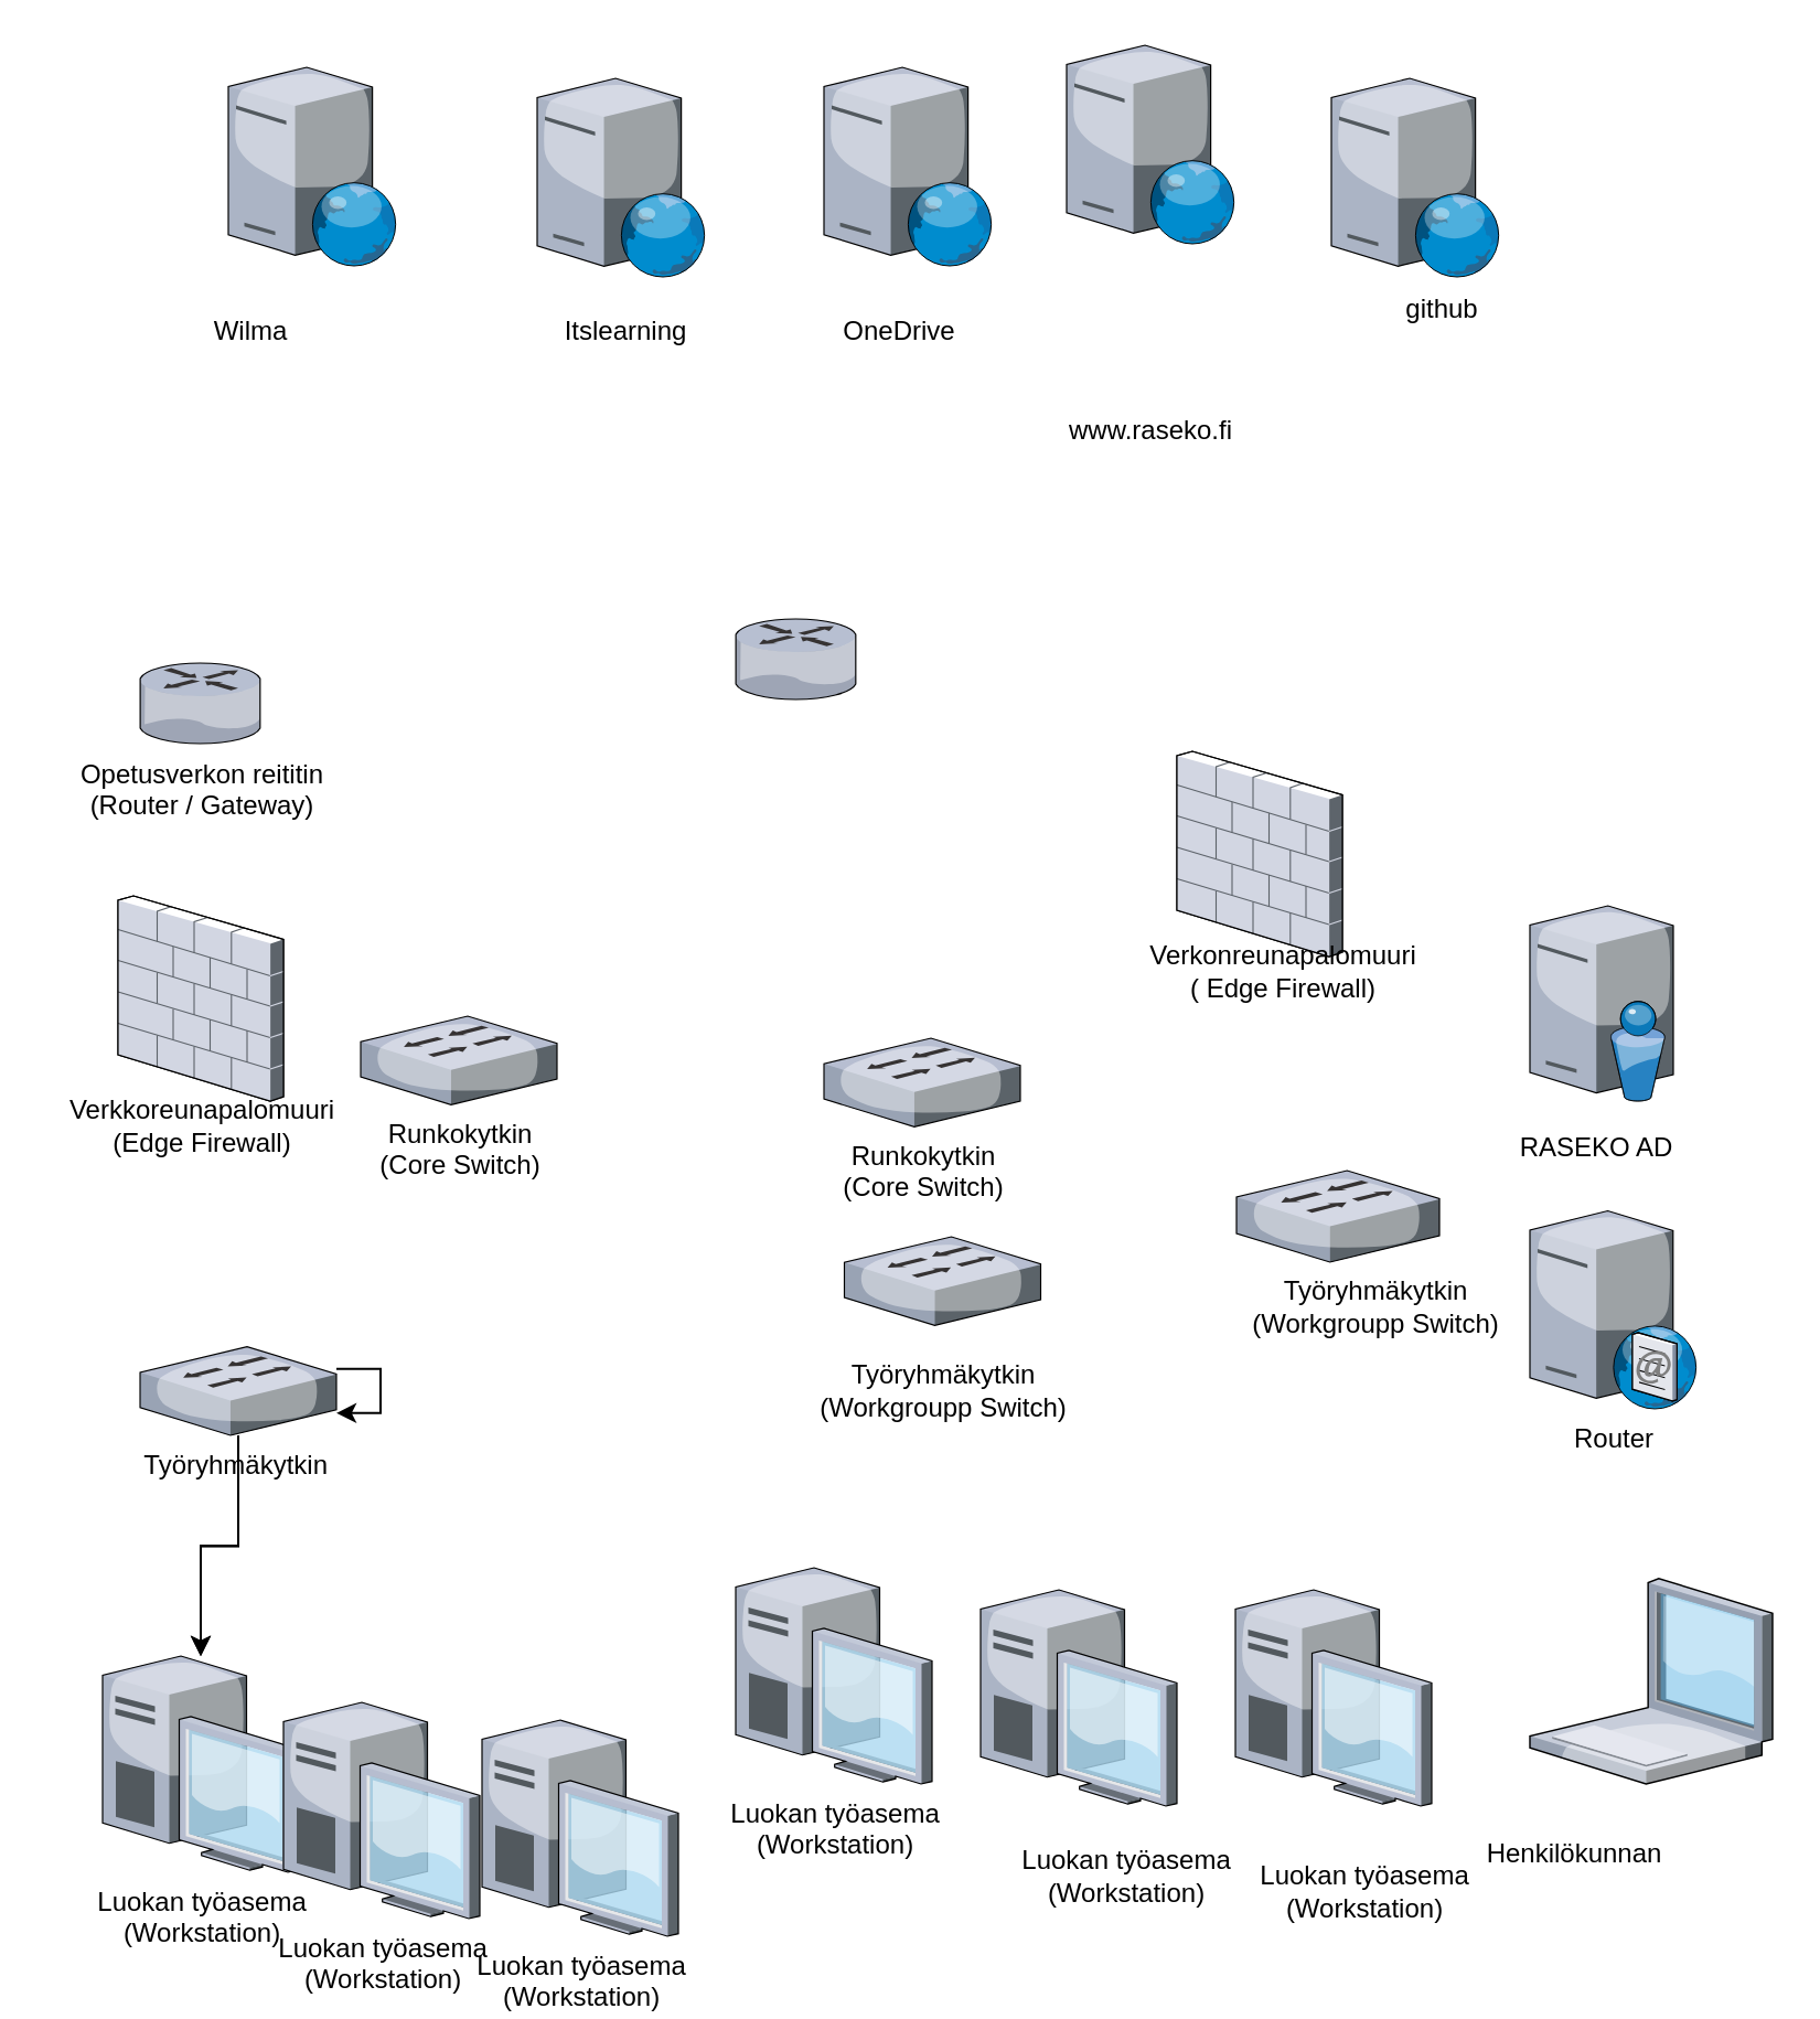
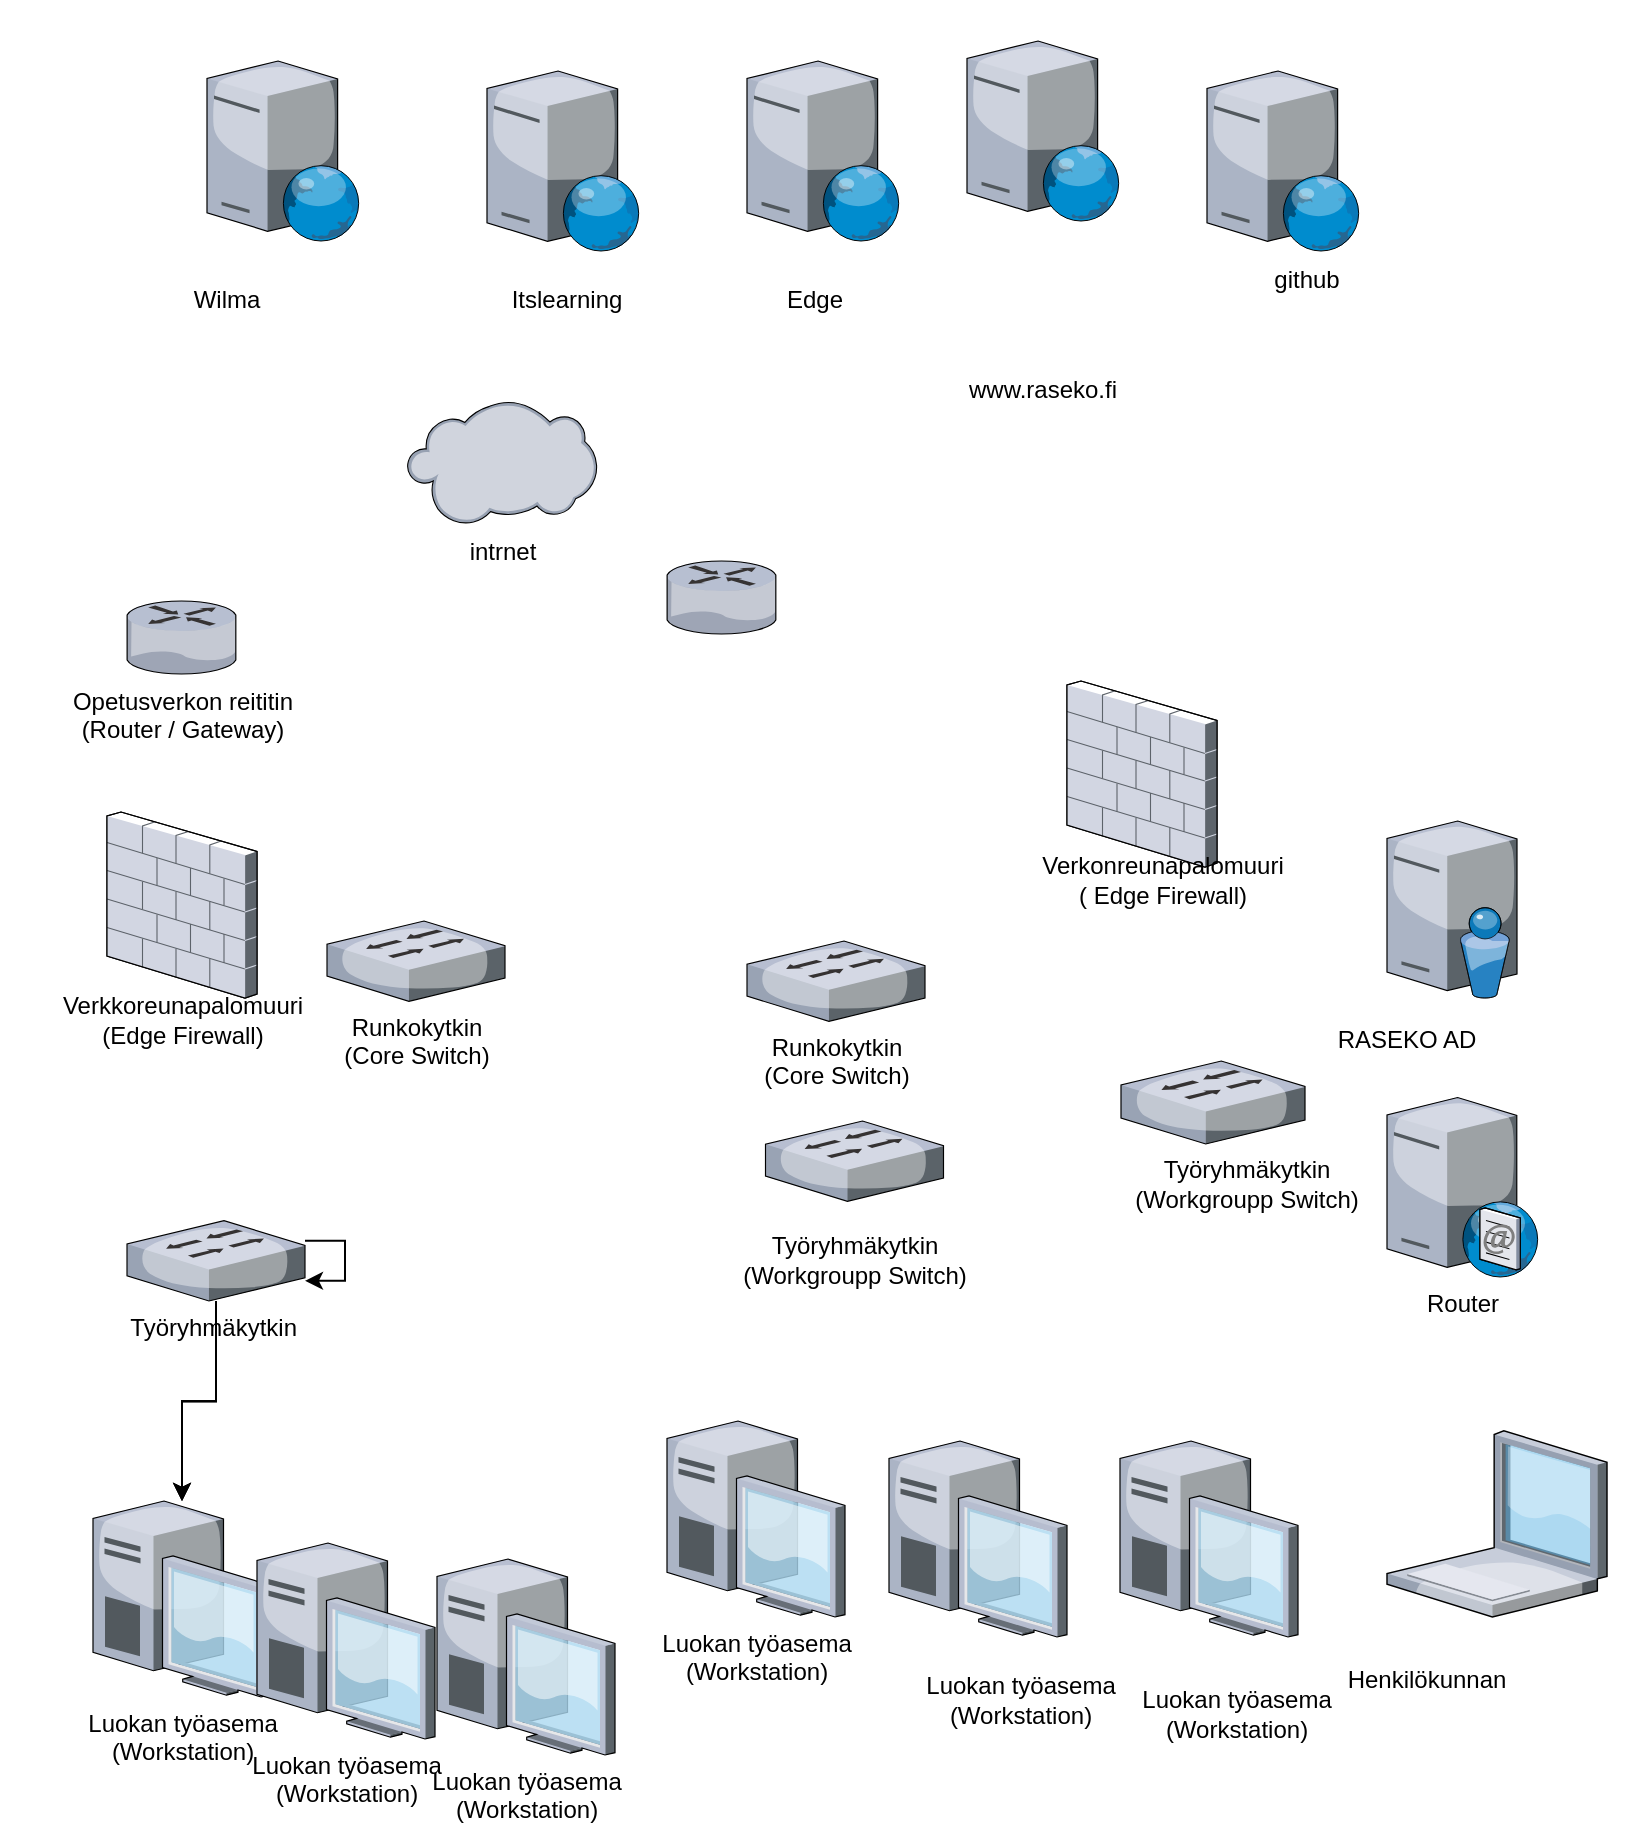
  <mxCell id="0" />
  <mxCell id="1" parent="0" />
  <mxCell id="2" value="" style="verticalLabelPosition=bottom;sketch=0;aspect=fixed;html=1;verticalAlign=top;strokeColor=none;align=center;outlineConnect=0;shape=mxgraph.citrix.web_server;fillColor=#CC0000;" vertex="1" parent="1"><mxGeometry x="103" y="30" width="76.5" height="90" as="geometry" /></mxCell>
  <mxCell id="3" value="" style="verticalLabelPosition=bottom;sketch=0;aspect=fixed;html=1;verticalAlign=top;strokeColor=none;align=center;outlineConnect=0;shape=mxgraph.citrix.web_server;fillColor=#CC0000;" vertex="1" parent="1"><mxGeometry x="243" y="35" width="76.5" height="90" as="geometry" /></mxCell>
  <mxCell id="4" value="" style="verticalLabelPosition=bottom;sketch=0;aspect=fixed;html=1;verticalAlign=top;strokeColor=none;align=center;outlineConnect=0;shape=mxgraph.citrix.web_server;fillColor=#CC0000;" vertex="1" parent="1"><mxGeometry x="373" y="30" width="76.5" height="90" as="geometry" /></mxCell>
  <mxCell id="5" value="" style="verticalLabelPosition=bottom;sketch=0;aspect=fixed;html=1;verticalAlign=top;strokeColor=none;align=center;outlineConnect=0;shape=mxgraph.citrix.web_server;fillColor=#CC0000;" vertex="1" parent="1"><mxGeometry x="483" y="20" width="76.5" height="90" as="geometry" /></mxCell>
  <mxCell id="6" value="Wilma" style="text;html=1;align=center;verticalAlign=middle;resizable=0;points=[];autosize=1;strokeColor=none;fillColor=none;" vertex="1" parent="1"><mxGeometry x="83" y="135" width="60" height="30" as="geometry" /></mxCell>
  <mxCell id="7" value="Itslearning" style="text;html=1;align=center;verticalAlign=middle;resizable=0;points=[];autosize=1;strokeColor=none;fillColor=none;" vertex="1" parent="1"><mxGeometry x="243" y="135" width="80" height="30" as="geometry" /></mxCell>
- <mxCell id="8" value="OneDrive" style="text;html=1;align=center;verticalAlign=middle;resizable=0;points=[];autosize=1;strokeColor=none;fillColor=none;" vertex="1" parent="1"><mxGeometry x="372" y="135" width="70" height="30" as="geometry" /></mxCell>
+ <mxCell id="8" value="Edge" style="text;html=1;align=center;verticalAlign=middle;resizable=0;points=[];autosize=1;strokeColor=none;fillColor=none;" vertex="1" parent="1"><mxGeometry x="372" y="135" width="70" height="30" as="geometry" /></mxCell>
  <mxCell id="9" value="www.raseko.fi" style="text;html=1;align=center;verticalAlign=middle;resizable=0;points=[];autosize=1;strokeColor=none;fillColor=none;" vertex="1" parent="1"><mxGeometry x="471.25" y="180" width="100" height="30" as="geometry" /></mxCell>
  <mxCell id="10" value="" style="verticalLabelPosition=bottom;sketch=0;aspect=fixed;html=1;verticalAlign=top;strokeColor=none;align=center;outlineConnect=0;shape=mxgraph.citrix.web_server;fillColor=#CC0000;" vertex="1" parent="1"><mxGeometry x="603" y="35" width="76.5" height="90" as="geometry" /></mxCell>
  <mxCell id="11" value="github" style="text;html=1;align=center;verticalAlign=middle;resizable=0;points=[];autosize=1;strokeColor=none;fillColor=none;" vertex="1" parent="1"><mxGeometry x="623" y="125" width="60" height="30" as="geometry" /></mxCell>
+ <mxCell id="12" value="intrnet" style="verticalLabelPosition=bottom;sketch=0;aspect=fixed;html=1;verticalAlign=top;strokeColor=none;align=center;outlineConnect=0;shape=mxgraph.citrix.cloud;fillColor=#CC0000;" vertex="1" parent="1"><mxGeometry x="203" y="200" width="95" height="62" as="geometry" /></mxCell>
  <mxCell id="13" value="" style="verticalLabelPosition=bottom;sketch=0;aspect=fixed;html=1;verticalAlign=top;strokeColor=none;align=center;outlineConnect=0;shape=mxgraph.citrix.router;fillColor=#CC0000;" vertex="1" parent="1"><mxGeometry x="333" y="280" width="55" height="36.5" as="geometry" /></mxCell>
  <mxCell id="14" value="" style="verticalLabelPosition=bottom;sketch=0;aspect=fixed;html=1;verticalAlign=top;strokeColor=none;align=center;outlineConnect=0;shape=mxgraph.citrix.firewall;fillColor=#CC0000;" vertex="1" parent="1"><mxGeometry x="533" y="340" width="75" height="93" as="geometry" /></mxCell>
  <mxCell id="15" value="" style="verticalLabelPosition=bottom;sketch=0;aspect=fixed;html=1;verticalAlign=top;strokeColor=none;align=center;outlineConnect=0;shape=mxgraph.citrix.switch;fillColor=#CC0000;" vertex="1" parent="1"><mxGeometry x="560" y="530" width="92" height="41.5" as="geometry" /></mxCell>
  <mxCell id="16" value="Verkonreunapalomuuri&lt;br&gt;( Edge Firewall)" style="text;html=1;align=center;verticalAlign=middle;resizable=0;points=[];autosize=1;strokeColor=none;fillColor=none;" vertex="1" parent="1"><mxGeometry x="510.5" y="420" width="140" height="40" as="geometry" /></mxCell>
  <mxCell id="17" value="" style="verticalLabelPosition=bottom;sketch=0;aspect=fixed;html=1;verticalAlign=top;strokeColor=none;align=center;outlineConnect=0;shape=mxgraph.citrix.switch;fillColor=#CC0000;" vertex="1" parent="1"><mxGeometry x="382.25" y="560" width="89" height="40.15" as="geometry" /></mxCell>
  <mxCell id="18" value="Työryhmäkytkin&lt;br&gt;(Workgroupp Switch)" style="text;html=1;align=center;verticalAlign=middle;resizable=0;points=[];autosize=1;strokeColor=none;fillColor=none;" vertex="1" parent="1"><mxGeometry x="553" y="571.5" width="140" height="40" as="geometry" /></mxCell>
  <mxCell id="19" value="Työryhmäkytkin&lt;br&gt;(Workgroupp Switch)" style="text;html=1;align=center;verticalAlign=middle;resizable=0;points=[];autosize=1;strokeColor=none;fillColor=none;" vertex="1" parent="1"><mxGeometry x="356.75" y="610" width="140" height="40" as="geometry" /></mxCell>
  <mxCell id="20" value="" style="verticalLabelPosition=bottom;sketch=0;aspect=fixed;html=1;verticalAlign=top;strokeColor=none;align=center;outlineConnect=0;shape=mxgraph.citrix.desktop;fillColor=#CC0000;" vertex="1" parent="1"><mxGeometry x="559.5" y="720" width="89" height="98" as="geometry" /></mxCell>
  <mxCell id="21" value="Luokan työasema&lt;br&gt;(Workstation)" style="verticalLabelPosition=bottom;sketch=0;aspect=fixed;html=1;verticalAlign=top;strokeColor=none;align=center;outlineConnect=0;shape=mxgraph.citrix.desktop;fillColor=#CC0000;" vertex="1" parent="1"><mxGeometry x="333" y="710" width="89" height="98" as="geometry" /></mxCell>
  <mxCell id="22" value="" style="verticalLabelPosition=bottom;sketch=0;aspect=fixed;html=1;verticalAlign=top;strokeColor=none;align=center;outlineConnect=0;shape=mxgraph.citrix.desktop;fillColor=#CC0000;" vertex="1" parent="1"><mxGeometry x="444" y="720" width="89" height="98" as="geometry" /></mxCell>
  <mxCell id="23" value="Luokan työasema&lt;br&gt;(Workstation)" style="text;html=1;align=center;verticalAlign=middle;resizable=0;points=[];autosize=1;strokeColor=none;fillColor=none;" vertex="1" parent="1"><mxGeometry x="449.5" y="830" width="120" height="40" as="geometry" /></mxCell>
  <mxCell id="24" value="Luokan työasema&lt;br&gt;(Workstation)" style="text;html=1;align=center;verticalAlign=middle;resizable=0;points=[];autosize=1;strokeColor=none;fillColor=none;" vertex="1" parent="1"><mxGeometry x="558" y="837" width="120" height="40" as="geometry" /></mxCell>
  <mxCell id="25" value="Opetusverkon reititin&lt;br&gt;(Router / Gateway)" style="verticalLabelPosition=bottom;sketch=0;aspect=fixed;html=1;verticalAlign=top;strokeColor=none;align=center;outlineConnect=0;shape=mxgraph.citrix.router;fillColor=#CC0000;" vertex="1" parent="1"><mxGeometry x="63" y="300" width="55" height="36.5" as="geometry" /></mxCell>
  <mxCell id="26" value="Runkokytkin&lt;br&gt;(Core Switch)" style="verticalLabelPosition=bottom;sketch=0;aspect=fixed;html=1;verticalAlign=top;strokeColor=none;align=center;outlineConnect=0;shape=mxgraph.citrix.switch;fillColor=#CC0000;" vertex="1" parent="1"><mxGeometry x="163" y="460" width="89" height="40.15" as="geometry" /></mxCell>
  <mxCell id="27" value="Runkokytkin&lt;br&gt;(Core Switch)" style="verticalLabelPosition=bottom;sketch=0;aspect=fixed;html=1;verticalAlign=top;strokeColor=none;align=center;outlineConnect=0;shape=mxgraph.citrix.switch;fillColor=#CC0000;" vertex="1" parent="1"><mxGeometry x="373" y="470" width="89" height="40.15" as="geometry" /></mxCell>
  <mxCell id="28" value="" style="verticalLabelPosition=bottom;sketch=0;aspect=fixed;html=1;verticalAlign=top;strokeColor=none;align=center;outlineConnect=0;shape=mxgraph.citrix.directory_server;fillColor=#CC0000;" vertex="1" parent="1"><mxGeometry x="693" y="410" width="65" height="88.5" as="geometry" /></mxCell>
- <mxCell id="29" value="RASEKO AD" style="text;html=1;align=center;verticalAlign=middle;resizable=0;points=[];autosize=1;strokeColor=none;fillColor=none;" vertex="1" parent="1"><mxGeometry x="678" y="505" width="90" height="30" as="geometry" /></mxCell>
+ <mxCell id="29" value="RASEKO AD" style="text;html=1;align=center;verticalAlign=middle;resizable=0;points=[];autosize=1;strokeColor=none;fillColor=none;" vertex="1" parent="1"><mxGeometry x="658" y="505" width="90" height="30" as="geometry" /></mxCell>
  <mxCell id="30" value="" style="verticalLabelPosition=bottom;sketch=0;aspect=fixed;html=1;verticalAlign=top;strokeColor=none;align=center;outlineConnect=0;shape=mxgraph.citrix.firewall;fillColor=#CC0000;" vertex="1" parent="1"><mxGeometry x="53" y="405.5" width="75" height="93" as="geometry" /></mxCell>
  <mxCell id="31" value="Verkkoreunapalomuuri&lt;br&gt;(Edge Firewall)" style="text;html=1;align=center;verticalAlign=middle;resizable=0;points=[];autosize=1;strokeColor=none;fillColor=none;" vertex="1" parent="1"><mxGeometry x="20.5" y="490" width="140" height="40" as="geometry" /></mxCell>
  <mxCell id="32" value="" style="edgeStyle=orthogonalEdgeStyle;rounded=0;orthogonalLoop=1;jettySize=auto;html=1;" edge="1" parent="1" source="35" target="36"><mxGeometry relative="1" as="geometry" /></mxCell>
  <mxCell id="33" value="" style="edgeStyle=orthogonalEdgeStyle;rounded=0;orthogonalLoop=1;jettySize=auto;html=1;" edge="1" parent="1" source="35" target="36"><mxGeometry relative="1" as="geometry" /></mxCell>
  <mxCell id="34" value="" style="edgeStyle=orthogonalEdgeStyle;rounded=0;orthogonalLoop=1;jettySize=auto;html=1;" edge="1" parent="1" source="35" target="36"><mxGeometry relative="1" as="geometry" /></mxCell>
  <mxCell id="35" value="Työryhmäkytkin&amp;nbsp;" style="verticalLabelPosition=bottom;sketch=0;aspect=fixed;html=1;verticalAlign=top;strokeColor=none;align=center;outlineConnect=0;shape=mxgraph.citrix.switch;fillColor=#CC0000;" vertex="1" parent="1"><mxGeometry x="63" y="609.85" width="89" height="40.15" as="geometry" /></mxCell>
  <mxCell id="36" value="Luokan työasema&lt;br&gt;(Workstation)" style="verticalLabelPosition=bottom;sketch=0;aspect=fixed;html=1;verticalAlign=top;strokeColor=none;align=center;outlineConnect=0;shape=mxgraph.citrix.desktop;fillColor=#CC0000;" vertex="1" parent="1"><mxGeometry x="46" y="750" width="89" height="98" as="geometry" /></mxCell>
  <mxCell id="37" value="Luokan työasema&lt;br&gt;(Workstation)" style="verticalLabelPosition=bottom;sketch=0;aspect=fixed;html=1;verticalAlign=top;strokeColor=none;align=center;outlineConnect=0;shape=mxgraph.citrix.desktop;fillColor=#CC0000;" vertex="1" parent="1"><mxGeometry x="128" y="771" width="89" height="98" as="geometry" /></mxCell>
  <mxCell id="38" value="Luokan työasema&lt;br&gt;(Workstation)" style="verticalLabelPosition=bottom;sketch=0;aspect=fixed;html=1;verticalAlign=top;strokeColor=none;align=center;outlineConnect=0;shape=mxgraph.citrix.desktop;fillColor=#CC0000;" vertex="1" parent="1"><mxGeometry x="218" y="779" width="89" height="98" as="geometry" /></mxCell>
  <mxCell id="39" value="" style="verticalLabelPosition=bottom;sketch=0;aspect=fixed;html=1;verticalAlign=top;strokeColor=none;align=center;outlineConnect=0;shape=mxgraph.citrix.laptop_1;fillColor=#CC0000;" vertex="1" parent="1"><mxGeometry x="693" y="714.92" width="110" height="93.08" as="geometry" /></mxCell>
  <mxCell id="40" value="Henkilökunnan" style="text;html=1;align=center;verticalAlign=middle;resizable=0;points=[];autosize=1;strokeColor=none;fillColor=none;" vertex="1" parent="1"><mxGeometry x="663" y="825" width="100" height="30" as="geometry" /></mxCell>
  <mxCell id="41" value="Router" style="verticalLabelPosition=bottom;sketch=0;aspect=fixed;html=1;verticalAlign=top;strokeColor=none;align=center;outlineConnect=0;shape=mxgraph.citrix.smtp_server;fillColor=#CC0000;" vertex="1" parent="1"><mxGeometry x="693" y="546" width="76" height="92" as="geometry" /></mxCell>
  <mxCell id="42" style="edgeStyle=orthogonalEdgeStyle;rounded=0;orthogonalLoop=1;jettySize=auto;html=1;" edge="1" parent="1" source="35" target="35"><mxGeometry relative="1" as="geometry" /></mxCell>
